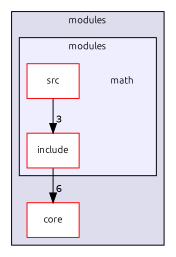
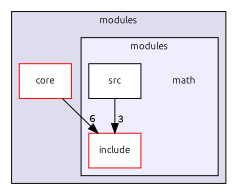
  digraph {
    compound=true
    fontname=Ubuntu
    node [fontname=Ubuntu fontsize=10 shape=box fillcolor=white style=filled]
    edge [labeldistance=1.5 labelfontname=Helvetica labelfontsize=10 fontname=Ubuntu]
    n1 [label=math shape=plaintext fillcolor="" style=""]
    n2 [color=red label=include]
-   n3 [label=src color=red]
+   n3 [label=src]
    n4 [color=red label=core]
    subgraph cluster_1 {
      bgcolor="#ddddee"
      fontsize=10
      label=modules
      pencolor=black
      n4
      subgraph cluster_2 {
        bgcolor="#eeeeff"
        fontsize=10
        pencolor=black
        n1
        n2
        n3
      }
    }
-   n2 -> n4 [headlabel=6]
+   n4 -> n2 [headlabel=6]
    n3 -> n2 [headlabel=3]
  }
